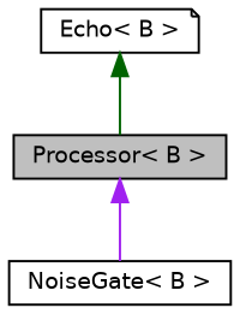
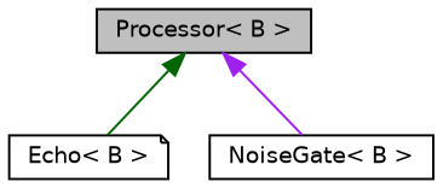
  digraph {
    node [color=black fillcolor=white fontname=Helvetica fontsize=10 shape=box style=filled]
    edge [dir=back fontname=Helvetica fontsize=10 labelfontname=Helvetica labelfontsize=10 style=solid]
    n1 [fillcolor=grey75 fontcolor=black height=0.2 label="Processor\< B \>" width=0.4]
    n2 [height=0.2 label="Echo\< B \>" shape=note width=0.4]
    n3 [height=0.2 label="NoiseGate\< B \>" width=0.4]
-   n2 -> n1 [color=darkgreen]
+   n1 -> n2 [color=darkgreen]
    n1 -> n3 [color=purple]
  }
